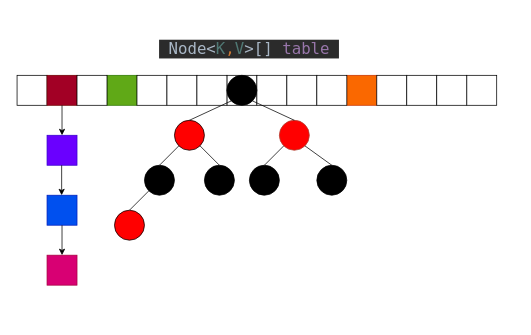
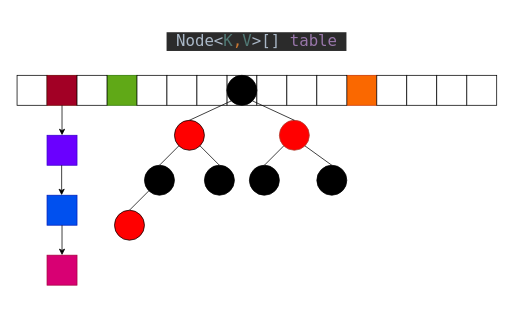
  <mxCell id="0" />
  <mxCell id="1" parent="0" />
  <mxCell id="2" value="" style="whiteSpace=wrap;html=1;aspect=fixed;" parent="1" vertex="1"><mxGeometry x="22" y="100" width="40" height="40" as="geometry" /></mxCell>
  <mxCell id="3" value="" style="whiteSpace=wrap;html=1;aspect=fixed;fillColor=#a20025;strokeColor=#6F0000;fontColor=#ffffff;" parent="1" vertex="1"><mxGeometry x="62" y="100" width="40" height="40" as="geometry" /></mxCell>
  <mxCell id="4" value="" style="whiteSpace=wrap;html=1;aspect=fixed;fillColor=#60a917;strokeColor=#2D7600;fontColor=#ffffff;" parent="1" vertex="1"><mxGeometry x="142" y="100" width="40" height="40" as="geometry" /></mxCell>
  <mxCell id="5" value="" style="whiteSpace=wrap;html=1;aspect=fixed;" parent="1" vertex="1"><mxGeometry x="102" y="100" width="40" height="40" as="geometry" /></mxCell>
  <mxCell id="6" value="" style="whiteSpace=wrap;html=1;aspect=fixed;" parent="1" vertex="1"><mxGeometry x="182" y="100" width="40" height="40" as="geometry" /></mxCell>
  <mxCell id="7" value="" style="whiteSpace=wrap;html=1;aspect=fixed;" parent="1" vertex="1"><mxGeometry x="222" y="100" width="40" height="40" as="geometry" /></mxCell>
  <mxCell id="8" value="" style="whiteSpace=wrap;html=1;aspect=fixed;" parent="1" vertex="1"><mxGeometry x="302" y="100" width="40" height="40" as="geometry" /></mxCell>
  <mxCell id="9" value="" style="whiteSpace=wrap;html=1;aspect=fixed;" parent="1" vertex="1"><mxGeometry x="262" y="100" width="40" height="40" as="geometry" /></mxCell>
  <mxCell id="10" value="" style="whiteSpace=wrap;html=1;aspect=fixed;" parent="1" vertex="1"><mxGeometry x="342" y="100" width="40" height="40" as="geometry" /></mxCell>
  <mxCell id="11" value="" style="whiteSpace=wrap;html=1;aspect=fixed;" parent="1" vertex="1"><mxGeometry x="382" y="100" width="40" height="40" as="geometry" /></mxCell>
  <mxCell id="12" value="" style="whiteSpace=wrap;html=1;aspect=fixed;fillColor=#fa6800;strokeColor=#C73500;fontColor=#000000;" parent="1" vertex="1"><mxGeometry x="462" y="100" width="40" height="40" as="geometry" /></mxCell>
  <mxCell id="13" value="" style="whiteSpace=wrap;html=1;aspect=fixed;" parent="1" vertex="1"><mxGeometry x="422" y="100" width="40" height="40" as="geometry" /></mxCell>
  <mxCell id="14" value="" style="whiteSpace=wrap;html=1;aspect=fixed;" parent="1" vertex="1"><mxGeometry x="502" y="100" width="40" height="40" as="geometry" /></mxCell>
  <mxCell id="15" value="" style="whiteSpace=wrap;html=1;aspect=fixed;" parent="1" vertex="1"><mxGeometry x="542" y="100" width="40" height="40" as="geometry" /></mxCell>
  <mxCell id="16" value="" style="whiteSpace=wrap;html=1;aspect=fixed;" parent="1" vertex="1"><mxGeometry x="622" y="100" width="40" height="40" as="geometry" /></mxCell>
  <mxCell id="17" value="" style="whiteSpace=wrap;html=1;aspect=fixed;" parent="1" vertex="1"><mxGeometry x="582" y="100" width="40" height="40" as="geometry" /></mxCell>
- <mxCell id="18" value="&lt;pre style=&quot;background-color: rgb(43, 43, 43); color: rgb(169, 183, 198); font-family: &amp;quot;JetBrains Mono&amp;quot;, monospace; font-size: 21px;&quot;&gt; Node&amp;lt;&lt;span style=&quot;color: rgb(80, 120, 116); font-size: 21px;&quot;&gt;K&lt;/span&gt;&lt;span style=&quot;color: rgb(204, 120, 50); font-size: 21px;&quot;&gt;,&lt;/span&gt;&lt;span style=&quot;color: rgb(80, 120, 116); font-size: 21px;&quot;&gt;V&lt;/span&gt;&amp;gt;[] &lt;span style=&quot;color: rgb(152, 118, 170); font-size: 21px;&quot;&gt;table &lt;/span&gt;&lt;/pre&gt;" style="text;html=1;align=center;verticalAlign=middle;whiteSpace=wrap;rounded=0;fontSize=21;" parent="1" vertex="1"><mxGeometry x="212" y="50" width="240" height="30" as="geometry" /></mxCell>
+ <mxCell id="18" value="&lt;pre style=&quot;background-color: rgb(43, 43, 43); color: rgb(169, 183, 198); font-family: &amp;quot;JetBrains Mono&amp;quot;, monospace; font-size: 21px;&quot;&gt; Node&amp;lt;&lt;span style=&quot;color: rgb(80, 120, 116); font-size: 21px;&quot;&gt;K&lt;/span&gt;&lt;span style=&quot;color: rgb(204, 120, 50); font-size: 21px;&quot;&gt;,&lt;/span&gt;&lt;span style=&quot;color: rgb(80, 120, 116); font-size: 21px;&quot;&gt;V&lt;/span&gt;&amp;gt;[] &lt;span style=&quot;color: rgb(152, 118, 170); font-size: 21px;&quot;&gt;table &lt;/span&gt;&lt;/pre&gt;" style="text;html=1;align=center;verticalAlign=middle;whiteSpace=wrap;rounded=0;fontSize=21;" parent="1" vertex="1"><mxGeometry x="222" y="40" width="240" height="30" as="geometry" /></mxCell>
  <mxCell id="19" value="" style="whiteSpace=wrap;html=1;aspect=fixed;fillColor=#6a00ff;fontColor=#ffffff;strokeColor=#3700CC;" parent="1" vertex="1"><mxGeometry x="62" y="180" width="40" height="40" as="geometry" /></mxCell>
  <mxCell id="20" value="" style="endArrow=classic;html=1;rounded=0;exitX=0.5;exitY=1;exitDx=0;exitDy=0;entryX=0.5;entryY=0;entryDx=0;entryDy=0;" parent="1" source="3" target="19" edge="1"><mxGeometry width="50" height="50" relative="1" as="geometry"><mxPoint x="322" y="320" as="sourcePoint" /><mxPoint x="372" y="270" as="targetPoint" /></mxGeometry></mxCell>
  <mxCell id="21" value="" style="endArrow=classic;html=1;rounded=0;exitX=0.5;exitY=1;exitDx=0;exitDy=0;entryX=0.5;entryY=0;entryDx=0;entryDy=0;" parent="1" edge="1"><mxGeometry width="50" height="50" relative="1" as="geometry"><mxPoint x="81.5" y="220" as="sourcePoint" /><mxPoint x="81.5" y="260" as="targetPoint" /></mxGeometry></mxCell>
  <mxCell id="22" value="" style="whiteSpace=wrap;html=1;aspect=fixed;fillColor=#0050ef;fontColor=#ffffff;strokeColor=#001DBC;" parent="1" vertex="1"><mxGeometry x="62" y="260" width="40" height="40" as="geometry" /></mxCell>
  <mxCell id="23" value="" style="ellipse;whiteSpace=wrap;html=1;aspect=fixed;fillColor=#000000;" parent="1" vertex="1"><mxGeometry x="302" y="100" width="40" height="40" as="geometry" /></mxCell>
  <mxCell id="24" value="" style="ellipse;whiteSpace=wrap;html=1;aspect=fixed;fillStyle=auto;fillColor=#FF0000;" parent="1" vertex="1"><mxGeometry x="232" y="160" width="40" height="40" as="geometry" /></mxCell>
  <mxCell id="25" value="" style="ellipse;whiteSpace=wrap;html=1;aspect=fixed;fillColor=#FF0000;strokeColor=#ae4132;" parent="1" vertex="1"><mxGeometry x="372" y="160" width="40" height="40" as="geometry" /></mxCell>
  <mxCell id="26" value="" style="ellipse;whiteSpace=wrap;html=1;aspect=fixed;fillColor=#000000;" parent="1" vertex="1"><mxGeometry x="192" y="220" width="40" height="40" as="geometry" /></mxCell>
  <mxCell id="27" value="" style="ellipse;whiteSpace=wrap;html=1;aspect=fixed;fillColor=#000000;" parent="1" vertex="1"><mxGeometry x="272" y="220" width="40" height="40" as="geometry" /></mxCell>
  <mxCell id="28" value="" style="ellipse;whiteSpace=wrap;html=1;aspect=fixed;fillColor=#000000;" parent="1" vertex="1"><mxGeometry x="422" y="220" width="40" height="40" as="geometry" /></mxCell>
  <mxCell id="29" value="" style="ellipse;whiteSpace=wrap;html=1;aspect=fixed;fillColor=#FF0000;" parent="1" vertex="1"><mxGeometry x="152" y="280" width="40" height="40" as="geometry" /></mxCell>
  <mxCell id="30" value="" style="ellipse;whiteSpace=wrap;html=1;aspect=fixed;fillColor=#000000;" parent="1" vertex="1"><mxGeometry x="332" y="220" width="40" height="40" as="geometry" /></mxCell>
  <mxCell id="31" value="" style="endArrow=none;html=1;rounded=0;entryX=0;entryY=1;entryDx=0;entryDy=0;exitX=0.5;exitY=0;exitDx=0;exitDy=0;" parent="1" source="24" target="23" edge="1"><mxGeometry width="50" height="50" relative="1" as="geometry"><mxPoint x="312" y="420" as="sourcePoint" /><mxPoint x="362" y="370" as="targetPoint" /></mxGeometry></mxCell>
  <mxCell id="32" value="" style="endArrow=none;html=1;rounded=0;entryX=1;entryY=1;entryDx=0;entryDy=0;exitX=0.5;exitY=0;exitDx=0;exitDy=0;" parent="1" source="25" target="23" edge="1"><mxGeometry width="50" height="50" relative="1" as="geometry"><mxPoint x="342" y="410" as="sourcePoint" /><mxPoint x="392" y="360" as="targetPoint" /></mxGeometry></mxCell>
  <mxCell id="33" value="" style="endArrow=none;html=1;rounded=0;entryX=0;entryY=1;entryDx=0;entryDy=0;exitX=0.5;exitY=0;exitDx=0;exitDy=0;" parent="1" source="26" target="24" edge="1"><mxGeometry width="50" height="50" relative="1" as="geometry"><mxPoint x="212" y="410" as="sourcePoint" /><mxPoint x="262" y="360" as="targetPoint" /></mxGeometry></mxCell>
  <mxCell id="34" value="" style="endArrow=none;html=1;rounded=0;entryX=1;entryY=1;entryDx=0;entryDy=0;exitX=0.5;exitY=0;exitDx=0;exitDy=0;" parent="1" source="27" target="24" edge="1"><mxGeometry width="50" height="50" relative="1" as="geometry"><mxPoint x="232" y="420" as="sourcePoint" /><mxPoint x="282" y="370" as="targetPoint" /></mxGeometry></mxCell>
  <mxCell id="35" value="" style="endArrow=none;html=1;rounded=0;entryX=0;entryY=1;entryDx=0;entryDy=0;exitX=0.5;exitY=0;exitDx=0;exitDy=0;" parent="1" source="29" target="26" edge="1"><mxGeometry width="50" height="50" relative="1" as="geometry"><mxPoint x="112" y="430" as="sourcePoint" /><mxPoint x="162" y="380" as="targetPoint" /></mxGeometry></mxCell>
  <mxCell id="36" value="" style="endArrow=none;html=1;rounded=0;entryX=0;entryY=1;entryDx=0;entryDy=0;exitX=0.5;exitY=0;exitDx=0;exitDy=0;" parent="1" source="30" target="25" edge="1"><mxGeometry width="50" height="50" relative="1" as="geometry"><mxPoint x="312" y="360" as="sourcePoint" /><mxPoint x="362" y="310" as="targetPoint" /></mxGeometry></mxCell>
  <mxCell id="37" value="" style="endArrow=none;html=1;rounded=0;entryX=1;entryY=1;entryDx=0;entryDy=0;exitX=0.5;exitY=0;exitDx=0;exitDy=0;" parent="1" source="28" target="25" edge="1"><mxGeometry width="50" height="50" relative="1" as="geometry"><mxPoint x="352" y="400" as="sourcePoint" /><mxPoint x="402" y="350" as="targetPoint" /></mxGeometry></mxCell>
  <mxCell id="38" value="" style="whiteSpace=wrap;html=1;aspect=fixed;fillColor=#d80073;fontColor=#ffffff;strokeColor=#A50040;" parent="1" vertex="1"><mxGeometry x="62" y="340" width="40" height="40" as="geometry" /></mxCell>
  <mxCell id="39" value="" style="endArrow=classic;html=1;rounded=0;exitX=0.5;exitY=1;exitDx=0;exitDy=0;" parent="1" source="22" target="38" edge="1"><mxGeometry width="50" height="50" relative="1" as="geometry"><mxPoint x="362" y="310" as="sourcePoint" /><mxPoint x="412" y="260" as="targetPoint" /></mxGeometry></mxCell>
  <mxCell id="40" value="" style="line;strokeWidth=1;html=1;perimeter=backbonePerimeter;points=[];outlineConnect=0;strokeColor=none;" vertex="1" parent="1"><mxGeometry x="22" y="415" width="664" height="10" as="geometry" /></mxCell>
  <mxCell id="41" value="" style="line;strokeWidth=1;html=1;perimeter=backbonePerimeter;points=[];outlineConnect=0;strokeColor=none;" vertex="1" parent="1"><mxGeometry x="20" y="20" width="664" height="10" as="geometry" /></mxCell>
